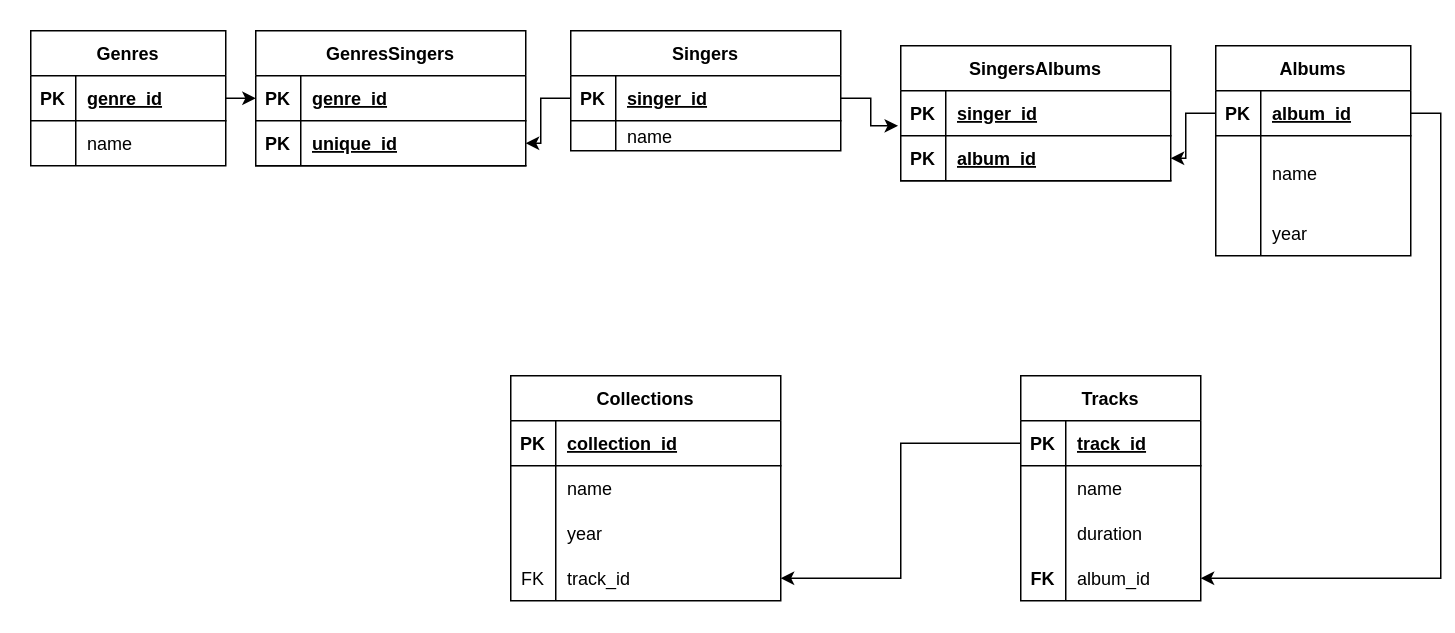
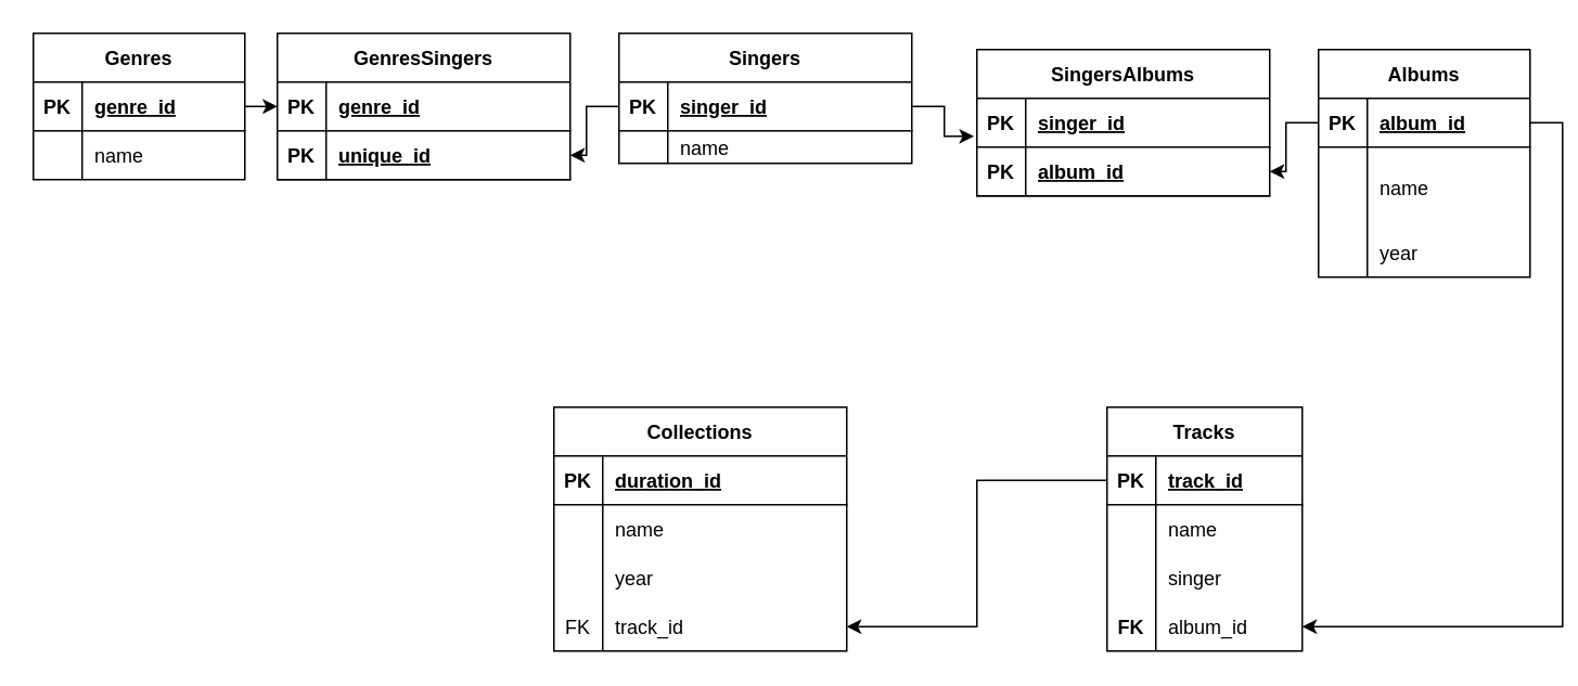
  <mxCell id="0" />
  <mxCell id="1" parent="0" />
  <mxCell id="2" value="Genres" style="shape=table;startSize=30;container=1;collapsible=1;childLayout=tableLayout;fixedRows=1;rowLines=0;fontStyle=1;align=center;resizeLast=1;" parent="1" vertex="1"><mxGeometry x="20" y="20" width="130" height="90" as="geometry" /></mxCell>
  <mxCell id="3" value="" style="shape=tableRow;horizontal=0;startSize=0;swimlaneHead=0;swimlaneBody=0;fillColor=none;collapsible=0;dropTarget=0;points=[[0,0.5],[1,0.5]];portConstraint=eastwest;top=0;left=0;right=0;bottom=1;" parent="2" vertex="1"><mxGeometry y="30" width="130" height="30" as="geometry" /></mxCell>
  <mxCell id="4" value="PK" style="shape=partialRectangle;connectable=0;fillColor=none;top=0;left=0;bottom=0;right=0;fontStyle=1;overflow=hidden;" parent="3" vertex="1"><mxGeometry width="30" height="30" as="geometry"><mxRectangle width="30" height="30" as="alternateBounds" /></mxGeometry></mxCell>
  <mxCell id="5" value="genre_id" style="shape=partialRectangle;connectable=0;fillColor=none;top=0;left=0;bottom=0;right=0;align=left;spacingLeft=6;fontStyle=5;overflow=hidden;" parent="3" vertex="1"><mxGeometry x="30" width="100" height="30" as="geometry"><mxRectangle width="100" height="30" as="alternateBounds" /></mxGeometry></mxCell>
  <mxCell id="6" value="" style="shape=tableRow;horizontal=0;startSize=0;swimlaneHead=0;swimlaneBody=0;fillColor=none;collapsible=0;dropTarget=0;points=[[0,0.5],[1,0.5]];portConstraint=eastwest;top=0;left=0;right=0;bottom=0;" parent="2" vertex="1"><mxGeometry y="60" width="130" height="30" as="geometry" /></mxCell>
  <mxCell id="7" value="" style="shape=partialRectangle;connectable=0;fillColor=none;top=0;left=0;bottom=0;right=0;editable=1;overflow=hidden;" parent="6" vertex="1"><mxGeometry width="30" height="30" as="geometry"><mxRectangle width="30" height="30" as="alternateBounds" /></mxGeometry></mxCell>
  <mxCell id="8" value="name" style="shape=partialRectangle;connectable=0;fillColor=none;top=0;left=0;bottom=0;right=0;align=left;spacingLeft=6;overflow=hidden;" parent="6" vertex="1"><mxGeometry x="30" width="100" height="30" as="geometry"><mxRectangle width="100" height="30" as="alternateBounds" /></mxGeometry></mxCell>
  <mxCell id="9" value="Singers" style="shape=table;startSize=30;container=1;collapsible=1;childLayout=tableLayout;fixedRows=1;rowLines=0;fontStyle=1;align=center;resizeLast=1;" parent="1" vertex="1"><mxGeometry x="380" y="20" width="180" height="80" as="geometry" /></mxCell>
  <mxCell id="10" value="" style="shape=tableRow;horizontal=0;startSize=0;swimlaneHead=0;swimlaneBody=0;fillColor=none;collapsible=0;dropTarget=0;points=[[0,0.5],[1,0.5]];portConstraint=eastwest;top=0;left=0;right=0;bottom=1;" parent="9" vertex="1"><mxGeometry y="30" width="180" height="30" as="geometry" /></mxCell>
  <mxCell id="11" value="PK" style="shape=partialRectangle;connectable=0;fillColor=none;top=0;left=0;bottom=0;right=0;fontStyle=1;overflow=hidden;" parent="10" vertex="1"><mxGeometry width="30" height="30" as="geometry"><mxRectangle width="30" height="30" as="alternateBounds" /></mxGeometry></mxCell>
  <mxCell id="12" value="singer_id" style="shape=partialRectangle;connectable=0;fillColor=none;top=0;left=0;bottom=0;right=0;align=left;spacingLeft=6;fontStyle=5;overflow=hidden;" parent="10" vertex="1"><mxGeometry x="30" width="150" height="30" as="geometry"><mxRectangle width="150" height="30" as="alternateBounds" /></mxGeometry></mxCell>
  <mxCell id="13" value="" style="shape=tableRow;horizontal=0;startSize=0;swimlaneHead=0;swimlaneBody=0;fillColor=none;collapsible=0;dropTarget=0;points=[[0,0.5],[1,0.5]];portConstraint=eastwest;top=0;left=0;right=0;bottom=0;" parent="9" vertex="1"><mxGeometry y="60" width="180" height="20" as="geometry" /></mxCell>
  <mxCell id="14" value="" style="shape=partialRectangle;connectable=0;fillColor=none;top=0;left=0;bottom=0;right=0;editable=1;overflow=hidden;" parent="13" vertex="1"><mxGeometry width="30" height="20" as="geometry"><mxRectangle width="30" height="20" as="alternateBounds" /></mxGeometry></mxCell>
  <mxCell id="15" value="name" style="shape=partialRectangle;connectable=0;fillColor=none;top=0;left=0;bottom=0;right=0;align=left;spacingLeft=6;overflow=hidden;" parent="13" vertex="1"><mxGeometry x="30" width="150" height="20" as="geometry"><mxRectangle width="150" height="20" as="alternateBounds" /></mxGeometry></mxCell>
  <mxCell id="16" value="Albums" style="shape=table;startSize=30;container=1;collapsible=1;childLayout=tableLayout;fixedRows=1;rowLines=0;fontStyle=1;align=center;resizeLast=1;" parent="1" vertex="1"><mxGeometry x="810" y="30" width="130" height="140" as="geometry" /></mxCell>
  <mxCell id="17" value="" style="shape=tableRow;horizontal=0;startSize=0;swimlaneHead=0;swimlaneBody=0;fillColor=none;collapsible=0;dropTarget=0;points=[[0,0.5],[1,0.5]];portConstraint=eastwest;top=0;left=0;right=0;bottom=1;" parent="16" vertex="1"><mxGeometry y="30" width="130" height="30" as="geometry" /></mxCell>
  <mxCell id="18" value="PK" style="shape=partialRectangle;connectable=0;fillColor=none;top=0;left=0;bottom=0;right=0;fontStyle=1;overflow=hidden;" parent="17" vertex="1"><mxGeometry width="30" height="30" as="geometry"><mxRectangle width="30" height="30" as="alternateBounds" /></mxGeometry></mxCell>
  <mxCell id="19" value="album_id" style="shape=partialRectangle;connectable=0;fillColor=none;top=0;left=0;bottom=0;right=0;align=left;spacingLeft=6;fontStyle=5;overflow=hidden;" parent="17" vertex="1"><mxGeometry x="30" width="100" height="30" as="geometry"><mxRectangle width="100" height="30" as="alternateBounds" /></mxGeometry></mxCell>
  <mxCell id="20" value="" style="shape=tableRow;horizontal=0;startSize=0;swimlaneHead=0;swimlaneBody=0;fillColor=none;collapsible=0;dropTarget=0;points=[[0,0.5],[1,0.5]];portConstraint=eastwest;top=0;left=0;right=0;bottom=0;" parent="16" vertex="1"><mxGeometry y="60" width="130" height="50" as="geometry" /></mxCell>
  <mxCell id="21" value="" style="shape=partialRectangle;connectable=0;fillColor=none;top=0;left=0;bottom=0;right=0;editable=1;overflow=hidden;" parent="20" vertex="1"><mxGeometry width="30" height="50" as="geometry"><mxRectangle width="30" height="50" as="alternateBounds" /></mxGeometry></mxCell>
  <mxCell id="22" value="name" style="shape=partialRectangle;connectable=0;fillColor=none;top=0;left=0;bottom=0;right=0;align=left;spacingLeft=6;overflow=hidden;" parent="20" vertex="1"><mxGeometry x="30" width="100" height="50" as="geometry"><mxRectangle width="100" height="50" as="alternateBounds" /></mxGeometry></mxCell>
  <mxCell id="23" value="" style="shape=tableRow;horizontal=0;startSize=0;swimlaneHead=0;swimlaneBody=0;fillColor=none;collapsible=0;dropTarget=0;points=[[0,0.5],[1,0.5]];portConstraint=eastwest;top=0;left=0;right=0;bottom=0;" parent="16" vertex="1"><mxGeometry y="110" width="130" height="30" as="geometry" /></mxCell>
  <mxCell id="24" value="" style="shape=partialRectangle;connectable=0;fillColor=none;top=0;left=0;bottom=0;right=0;editable=1;overflow=hidden;" parent="23" vertex="1"><mxGeometry width="30" height="30" as="geometry"><mxRectangle width="30" height="30" as="alternateBounds" /></mxGeometry></mxCell>
  <mxCell id="25" value="year" style="shape=partialRectangle;connectable=0;fillColor=none;top=0;left=0;bottom=0;right=0;align=left;spacingLeft=6;overflow=hidden;" parent="23" vertex="1"><mxGeometry x="30" width="100" height="30" as="geometry"><mxRectangle width="100" height="30" as="alternateBounds" /></mxGeometry></mxCell>
  <mxCell id="26" value="Tracks" style="shape=table;startSize=30;container=1;collapsible=1;childLayout=tableLayout;fixedRows=1;rowLines=0;fontStyle=1;align=center;resizeLast=1;" parent="1" vertex="1"><mxGeometry x="680" y="250" width="120" height="150" as="geometry" /></mxCell>
  <mxCell id="27" value="" style="shape=tableRow;horizontal=0;startSize=0;swimlaneHead=0;swimlaneBody=0;fillColor=none;collapsible=0;dropTarget=0;points=[[0,0.5],[1,0.5]];portConstraint=eastwest;top=0;left=0;right=0;bottom=1;" parent="26" vertex="1"><mxGeometry y="30" width="120" height="30" as="geometry" /></mxCell>
  <mxCell id="28" value="PK" style="shape=partialRectangle;connectable=0;fillColor=none;top=0;left=0;bottom=0;right=0;fontStyle=1;overflow=hidden;" parent="27" vertex="1"><mxGeometry width="30" height="30" as="geometry"><mxRectangle width="30" height="30" as="alternateBounds" /></mxGeometry></mxCell>
  <mxCell id="29" value="track_id" style="shape=partialRectangle;connectable=0;fillColor=none;top=0;left=0;bottom=0;right=0;align=left;spacingLeft=6;fontStyle=5;overflow=hidden;" parent="27" vertex="1"><mxGeometry x="30" width="90" height="30" as="geometry"><mxRectangle width="90" height="30" as="alternateBounds" /></mxGeometry></mxCell>
  <mxCell id="30" value="" style="shape=tableRow;horizontal=0;startSize=0;swimlaneHead=0;swimlaneBody=0;fillColor=none;collapsible=0;dropTarget=0;points=[[0,0.5],[1,0.5]];portConstraint=eastwest;top=0;left=0;right=0;bottom=0;" parent="26" vertex="1"><mxGeometry y="60" width="120" height="30" as="geometry" /></mxCell>
  <mxCell id="31" value="" style="shape=partialRectangle;connectable=0;fillColor=none;top=0;left=0;bottom=0;right=0;editable=1;overflow=hidden;" parent="30" vertex="1"><mxGeometry width="30" height="30" as="geometry"><mxRectangle width="30" height="30" as="alternateBounds" /></mxGeometry></mxCell>
  <mxCell id="32" value="name" style="shape=partialRectangle;connectable=0;fillColor=none;top=0;left=0;bottom=0;right=0;align=left;spacingLeft=6;overflow=hidden;" parent="30" vertex="1"><mxGeometry x="30" width="90" height="30" as="geometry"><mxRectangle width="90" height="30" as="alternateBounds" /></mxGeometry></mxCell>
  <mxCell id="33" value="" style="shape=tableRow;horizontal=0;startSize=0;swimlaneHead=0;swimlaneBody=0;fillColor=none;collapsible=0;dropTarget=0;points=[[0,0.5],[1,0.5]];portConstraint=eastwest;top=0;left=0;right=0;bottom=0;" parent="26" vertex="1"><mxGeometry y="90" width="120" height="30" as="geometry" /></mxCell>
  <mxCell id="34" value="" style="shape=partialRectangle;connectable=0;fillColor=none;top=0;left=0;bottom=0;right=0;editable=1;overflow=hidden;" parent="33" vertex="1"><mxGeometry width="30" height="30" as="geometry"><mxRectangle width="30" height="30" as="alternateBounds" /></mxGeometry></mxCell>
- <mxCell id="35" value="duration" style="shape=partialRectangle;connectable=0;fillColor=none;top=0;left=0;bottom=0;right=0;align=left;spacingLeft=6;overflow=hidden;" parent="33" vertex="1"><mxGeometry x="30" width="90" height="30" as="geometry"><mxRectangle width="90" height="30" as="alternateBounds" /></mxGeometry></mxCell>
+ <mxCell id="35" value="singer" style="shape=partialRectangle;connectable=0;fillColor=none;top=0;left=0;bottom=0;right=0;align=left;spacingLeft=6;overflow=hidden;" parent="33" vertex="1"><mxGeometry x="30" width="90" height="30" as="geometry"><mxRectangle width="90" height="30" as="alternateBounds" /></mxGeometry></mxCell>
  <mxCell id="36" value="" style="shape=tableRow;horizontal=0;startSize=0;swimlaneHead=0;swimlaneBody=0;fillColor=none;collapsible=0;dropTarget=0;points=[[0,0.5],[1,0.5]];portConstraint=eastwest;top=0;left=0;right=0;bottom=0;" parent="26" vertex="1"><mxGeometry y="120" width="120" height="30" as="geometry" /></mxCell>
  <mxCell id="37" value="FK" style="shape=partialRectangle;connectable=0;fillColor=none;top=0;left=0;bottom=0;right=0;editable=1;overflow=hidden;fontStyle=1" parent="36" vertex="1"><mxGeometry width="30" height="30" as="geometry"><mxRectangle width="30" height="30" as="alternateBounds" /></mxGeometry></mxCell>
  <mxCell id="38" value="album_id" style="shape=partialRectangle;connectable=0;fillColor=none;top=0;left=0;bottom=0;right=0;align=left;spacingLeft=6;overflow=hidden;" parent="36" vertex="1"><mxGeometry x="30" width="90" height="30" as="geometry"><mxRectangle width="90" height="30" as="alternateBounds" /></mxGeometry></mxCell>
  <mxCell id="39" value="GenresSingers" style="shape=table;startSize=30;container=1;collapsible=1;childLayout=tableLayout;fixedRows=1;rowLines=0;fontStyle=1;align=center;resizeLast=1;" vertex="1" parent="1"><mxGeometry x="170" y="20" width="180" height="90" as="geometry" /></mxCell>
  <mxCell id="40" value="" style="shape=tableRow;horizontal=0;startSize=0;swimlaneHead=0;swimlaneBody=0;fillColor=none;collapsible=0;dropTarget=0;points=[[0,0.5],[1,0.5]];portConstraint=eastwest;top=0;left=0;right=0;bottom=1;" vertex="1" parent="39"><mxGeometry y="30" width="180" height="30" as="geometry" /></mxCell>
  <mxCell id="41" value="PK" style="shape=partialRectangle;connectable=0;fillColor=none;top=0;left=0;bottom=0;right=0;fontStyle=1;overflow=hidden;" vertex="1" parent="40"><mxGeometry width="30" height="30" as="geometry"><mxRectangle width="30" height="30" as="alternateBounds" /></mxGeometry></mxCell>
  <mxCell id="42" value="genre_id" style="shape=partialRectangle;connectable=0;fillColor=none;top=0;left=0;bottom=0;right=0;align=left;spacingLeft=6;fontStyle=5;overflow=hidden;" vertex="1" parent="40"><mxGeometry x="30" width="150" height="30" as="geometry"><mxRectangle width="150" height="30" as="alternateBounds" /></mxGeometry></mxCell>
  <mxCell id="43" value="" style="shape=tableRow;horizontal=0;startSize=0;swimlaneHead=0;swimlaneBody=0;fillColor=none;collapsible=0;dropTarget=0;points=[[0,0.5],[1,0.5]];portConstraint=eastwest;top=0;left=0;right=0;bottom=1;" vertex="1" parent="39"><mxGeometry y="60" width="180" height="30" as="geometry" /></mxCell>
  <mxCell id="44" value="PK" style="shape=partialRectangle;connectable=0;fillColor=none;top=0;left=0;bottom=0;right=0;fontStyle=1;overflow=hidden;" vertex="1" parent="43"><mxGeometry width="30" height="30" as="geometry"><mxRectangle width="30" height="30" as="alternateBounds" /></mxGeometry></mxCell>
  <mxCell id="45" value="unique_id" style="shape=partialRectangle;connectable=0;fillColor=none;top=0;left=0;bottom=0;right=0;align=left;spacingLeft=6;fontStyle=5;overflow=hidden;" vertex="1" parent="43"><mxGeometry x="30" width="150" height="30" as="geometry"><mxRectangle width="150" height="30" as="alternateBounds" /></mxGeometry></mxCell>
  <mxCell id="46" style="edgeStyle=orthogonalEdgeStyle;rounded=0;orthogonalLoop=1;jettySize=auto;html=1;exitX=1;exitY=0.5;exitDx=0;exitDy=0;entryX=0;entryY=0.5;entryDx=0;entryDy=0;" edge="1" parent="1" source="3" target="40"><mxGeometry relative="1" as="geometry" /></mxCell>
  <mxCell id="47" style="edgeStyle=orthogonalEdgeStyle;rounded=0;orthogonalLoop=1;jettySize=auto;html=1;exitX=0;exitY=0.5;exitDx=0;exitDy=0;entryX=1;entryY=0.5;entryDx=0;entryDy=0;" edge="1" parent="1" source="10" target="43"><mxGeometry relative="1" as="geometry" /></mxCell>
  <mxCell id="48" value="SingersAlbums" style="shape=table;startSize=30;container=1;collapsible=1;childLayout=tableLayout;fixedRows=1;rowLines=0;fontStyle=1;align=center;resizeLast=1;" vertex="1" parent="1"><mxGeometry x="600" y="30" width="180" height="90" as="geometry" /></mxCell>
  <mxCell id="49" value="" style="shape=tableRow;horizontal=0;startSize=0;swimlaneHead=0;swimlaneBody=0;fillColor=none;collapsible=0;dropTarget=0;points=[[0,0.5],[1,0.5]];portConstraint=eastwest;top=0;left=0;right=0;bottom=1;" vertex="1" parent="48"><mxGeometry y="30" width="180" height="30" as="geometry" /></mxCell>
  <mxCell id="50" value="PK" style="shape=partialRectangle;connectable=0;fillColor=none;top=0;left=0;bottom=0;right=0;fontStyle=1;overflow=hidden;" vertex="1" parent="49"><mxGeometry width="30" height="30" as="geometry"><mxRectangle width="30" height="30" as="alternateBounds" /></mxGeometry></mxCell>
  <mxCell id="51" value="singer_id" style="shape=partialRectangle;connectable=0;fillColor=none;top=0;left=0;bottom=0;right=0;align=left;spacingLeft=6;fontStyle=5;overflow=hidden;" vertex="1" parent="49"><mxGeometry x="30" width="150" height="30" as="geometry"><mxRectangle width="150" height="30" as="alternateBounds" /></mxGeometry></mxCell>
  <mxCell id="52" value="" style="shape=tableRow;horizontal=0;startSize=0;swimlaneHead=0;swimlaneBody=0;fillColor=none;collapsible=0;dropTarget=0;points=[[0,0.5],[1,0.5]];portConstraint=eastwest;top=0;left=0;right=0;bottom=1;" vertex="1" parent="48"><mxGeometry y="60" width="180" height="30" as="geometry" /></mxCell>
  <mxCell id="53" value="PK" style="shape=partialRectangle;connectable=0;fillColor=none;top=0;left=0;bottom=0;right=0;fontStyle=1;overflow=hidden;" vertex="1" parent="52"><mxGeometry width="30" height="30" as="geometry"><mxRectangle width="30" height="30" as="alternateBounds" /></mxGeometry></mxCell>
  <mxCell id="54" value="album_id" style="shape=partialRectangle;connectable=0;fillColor=none;top=0;left=0;bottom=0;right=0;align=left;spacingLeft=6;fontStyle=5;overflow=hidden;" vertex="1" parent="52"><mxGeometry x="30" width="150" height="30" as="geometry"><mxRectangle width="150" height="30" as="alternateBounds" /></mxGeometry></mxCell>
  <mxCell id="55" style="edgeStyle=orthogonalEdgeStyle;rounded=0;orthogonalLoop=1;jettySize=auto;html=1;exitX=1;exitY=0.5;exitDx=0;exitDy=0;entryX=-0.01;entryY=0.78;entryDx=0;entryDy=0;entryPerimeter=0;" edge="1" parent="1" source="10" target="49"><mxGeometry relative="1" as="geometry" /></mxCell>
  <mxCell id="56" style="edgeStyle=orthogonalEdgeStyle;rounded=0;orthogonalLoop=1;jettySize=auto;html=1;exitX=0;exitY=0.5;exitDx=0;exitDy=0;entryX=1;entryY=0.5;entryDx=0;entryDy=0;" edge="1" parent="1" source="17" target="52"><mxGeometry relative="1" as="geometry" /></mxCell>
  <mxCell id="57" value="Collections" style="shape=table;startSize=30;container=1;collapsible=1;childLayout=tableLayout;fixedRows=1;rowLines=0;fontStyle=1;align=center;resizeLast=1;" vertex="1" parent="1"><mxGeometry x="340" y="250" width="180" height="150" as="geometry" /></mxCell>
  <mxCell id="58" value="" style="shape=tableRow;horizontal=0;startSize=0;swimlaneHead=0;swimlaneBody=0;fillColor=none;collapsible=0;dropTarget=0;points=[[0,0.5],[1,0.5]];portConstraint=eastwest;top=0;left=0;right=0;bottom=1;" vertex="1" parent="57"><mxGeometry y="30" width="180" height="30" as="geometry" /></mxCell>
  <mxCell id="59" value="PK" style="shape=partialRectangle;connectable=0;fillColor=none;top=0;left=0;bottom=0;right=0;fontStyle=1;overflow=hidden;" vertex="1" parent="58"><mxGeometry width="30" height="30" as="geometry"><mxRectangle width="30" height="30" as="alternateBounds" /></mxGeometry></mxCell>
- <mxCell id="60" value="collection_id" style="shape=partialRectangle;connectable=0;fillColor=none;top=0;left=0;bottom=0;right=0;align=left;spacingLeft=6;fontStyle=5;overflow=hidden;" vertex="1" parent="58"><mxGeometry x="30" width="150" height="30" as="geometry"><mxRectangle width="150" height="30" as="alternateBounds" /></mxGeometry></mxCell>
+ <mxCell id="60" value="duration_id" style="shape=partialRectangle;connectable=0;fillColor=none;top=0;left=0;bottom=0;right=0;align=left;spacingLeft=6;fontStyle=5;overflow=hidden;" vertex="1" parent="58"><mxGeometry x="30" width="150" height="30" as="geometry"><mxRectangle width="150" height="30" as="alternateBounds" /></mxGeometry></mxCell>
  <mxCell id="61" value="" style="shape=tableRow;horizontal=0;startSize=0;swimlaneHead=0;swimlaneBody=0;fillColor=none;collapsible=0;dropTarget=0;points=[[0,0.5],[1,0.5]];portConstraint=eastwest;top=0;left=0;right=0;bottom=0;" vertex="1" parent="57"><mxGeometry y="60" width="180" height="30" as="geometry" /></mxCell>
  <mxCell id="62" value="" style="shape=partialRectangle;connectable=0;fillColor=none;top=0;left=0;bottom=0;right=0;editable=1;overflow=hidden;" vertex="1" parent="61"><mxGeometry width="30" height="30" as="geometry"><mxRectangle width="30" height="30" as="alternateBounds" /></mxGeometry></mxCell>
  <mxCell id="63" value="name" style="shape=partialRectangle;connectable=0;fillColor=none;top=0;left=0;bottom=0;right=0;align=left;spacingLeft=6;overflow=hidden;" vertex="1" parent="61"><mxGeometry x="30" width="150" height="30" as="geometry"><mxRectangle width="150" height="30" as="alternateBounds" /></mxGeometry></mxCell>
  <mxCell id="64" value="" style="shape=tableRow;horizontal=0;startSize=0;swimlaneHead=0;swimlaneBody=0;fillColor=none;collapsible=0;dropTarget=0;points=[[0,0.5],[1,0.5]];portConstraint=eastwest;top=0;left=0;right=0;bottom=0;" vertex="1" parent="57"><mxGeometry y="90" width="180" height="30" as="geometry" /></mxCell>
  <mxCell id="65" value="" style="shape=partialRectangle;connectable=0;fillColor=none;top=0;left=0;bottom=0;right=0;editable=1;overflow=hidden;" vertex="1" parent="64"><mxGeometry width="30" height="30" as="geometry"><mxRectangle width="30" height="30" as="alternateBounds" /></mxGeometry></mxCell>
  <mxCell id="66" value="year" style="shape=partialRectangle;connectable=0;fillColor=none;top=0;left=0;bottom=0;right=0;align=left;spacingLeft=6;overflow=hidden;" vertex="1" parent="64"><mxGeometry x="30" width="150" height="30" as="geometry"><mxRectangle width="150" height="30" as="alternateBounds" /></mxGeometry></mxCell>
  <mxCell id="67" value="" style="shape=tableRow;horizontal=0;startSize=0;swimlaneHead=0;swimlaneBody=0;fillColor=none;collapsible=0;dropTarget=0;points=[[0,0.5],[1,0.5]];portConstraint=eastwest;top=0;left=0;right=0;bottom=0;" vertex="1" parent="57"><mxGeometry y="120" width="180" height="30" as="geometry" /></mxCell>
  <mxCell id="68" value="FK" style="shape=partialRectangle;connectable=0;fillColor=none;top=0;left=0;bottom=0;right=0;editable=1;overflow=hidden;" vertex="1" parent="67"><mxGeometry width="30" height="30" as="geometry"><mxRectangle width="30" height="30" as="alternateBounds" /></mxGeometry></mxCell>
  <mxCell id="69" value="track_id" style="shape=partialRectangle;connectable=0;fillColor=none;top=0;left=0;bottom=0;right=0;align=left;spacingLeft=6;overflow=hidden;" vertex="1" parent="67"><mxGeometry x="30" width="150" height="30" as="geometry"><mxRectangle width="150" height="30" as="alternateBounds" /></mxGeometry></mxCell>
  <mxCell id="70" style="edgeStyle=orthogonalEdgeStyle;rounded=0;orthogonalLoop=1;jettySize=auto;html=1;exitX=0;exitY=0.5;exitDx=0;exitDy=0;entryX=1;entryY=0.5;entryDx=0;entryDy=0;" edge="1" parent="1" source="27" target="67"><mxGeometry relative="1" as="geometry" /></mxCell>
  <mxCell id="71" style="edgeStyle=orthogonalEdgeStyle;rounded=0;orthogonalLoop=1;jettySize=auto;html=1;exitX=1;exitY=0.5;exitDx=0;exitDy=0;entryX=1;entryY=0.5;entryDx=0;entryDy=0;" edge="1" parent="1" source="17" target="36"><mxGeometry relative="1" as="geometry" /></mxCell>
